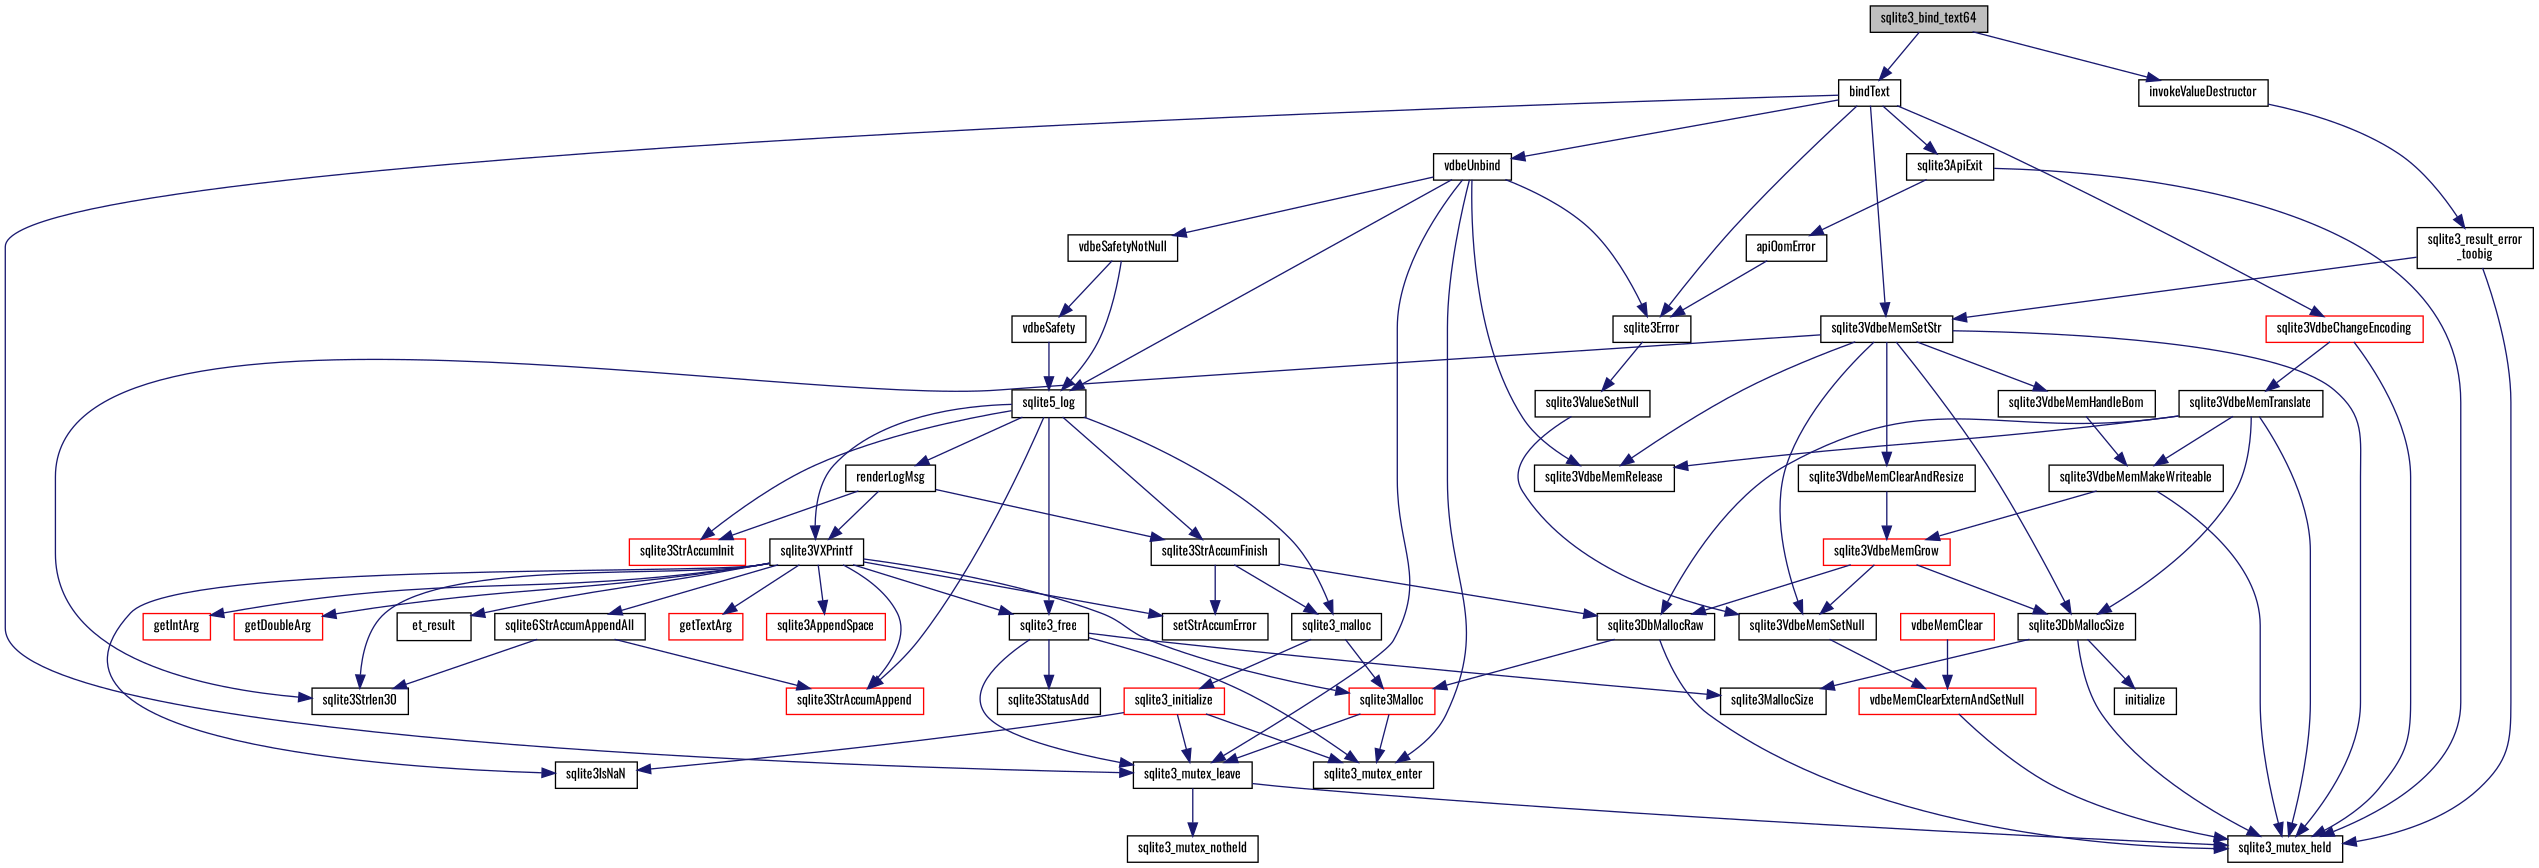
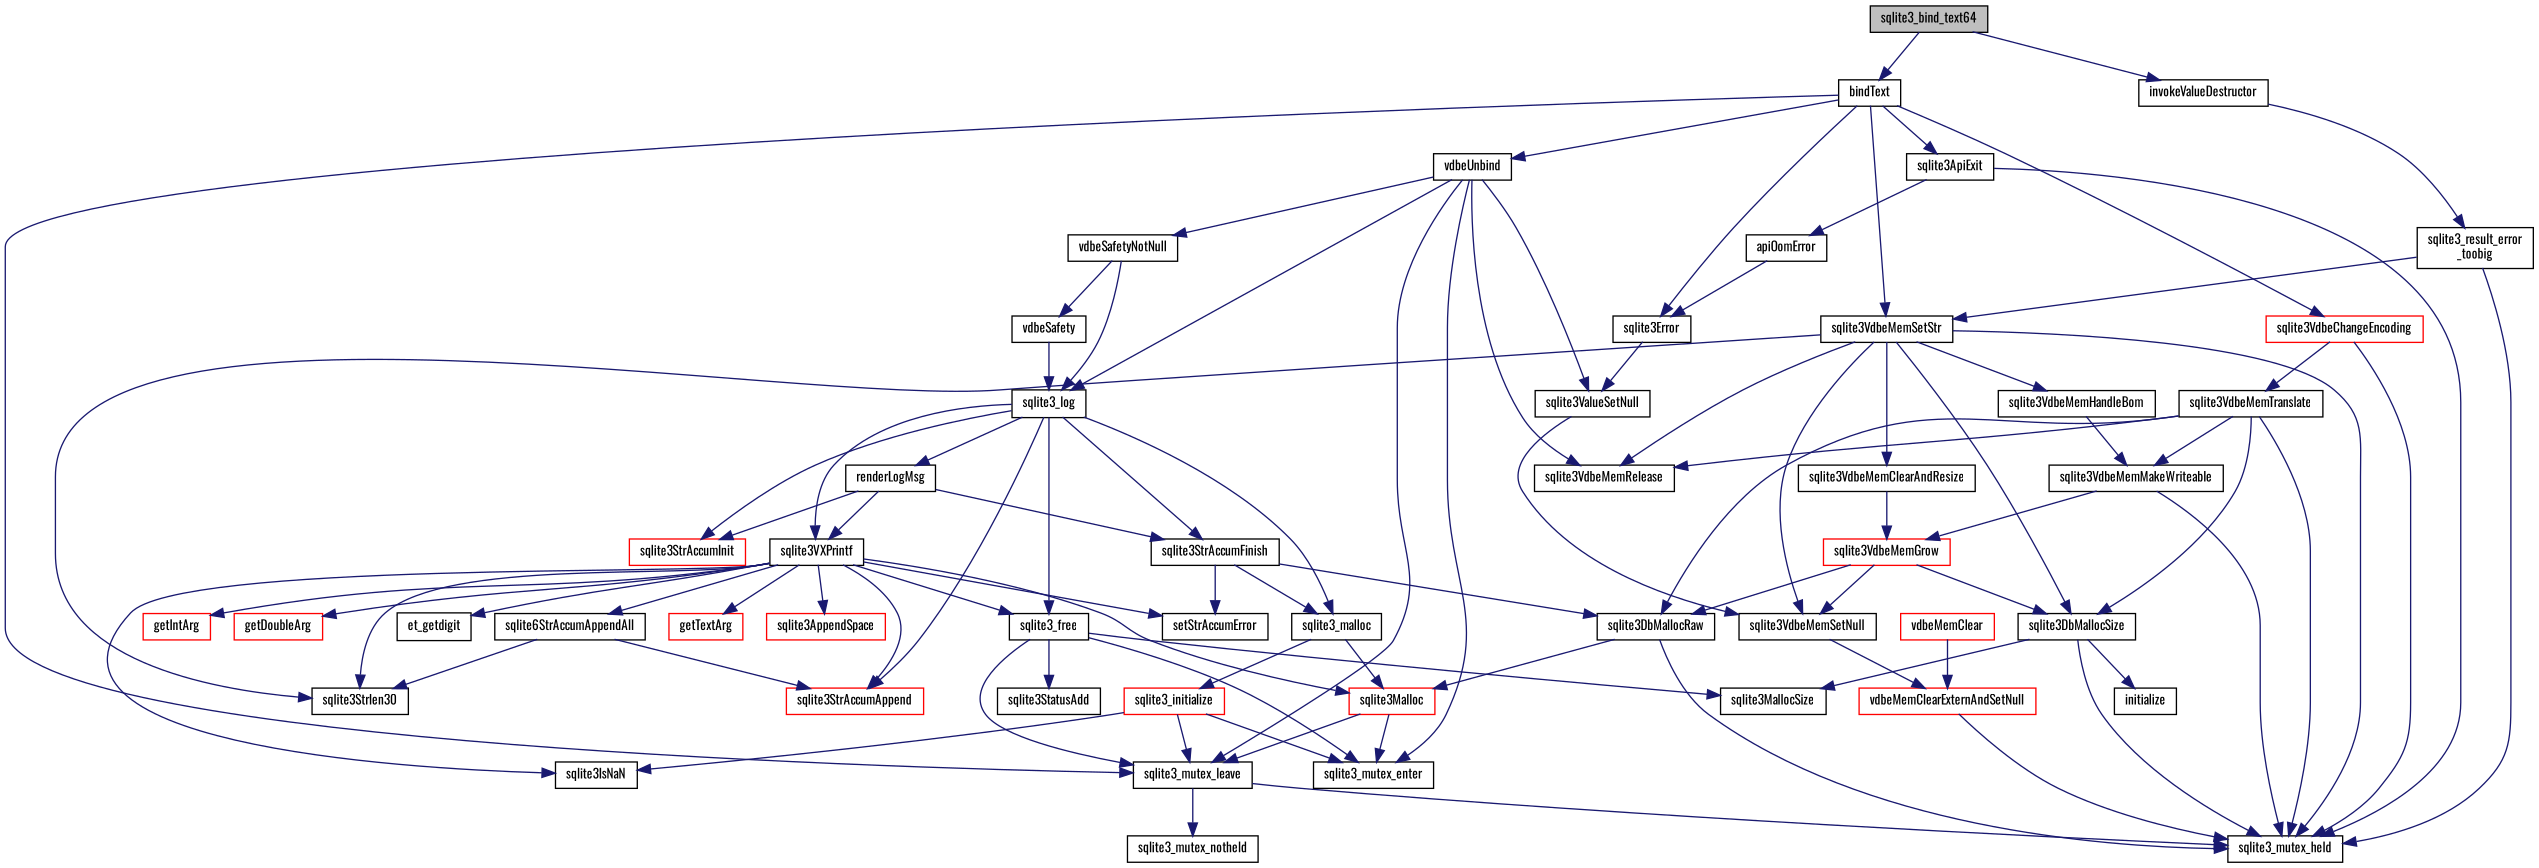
  digraph {
    fontname=Oswald
    rankdir=TB
    node [color=black fillcolor=white fontname=Oswald fontsize=10 shape=record style=filled]
    edge [color=midnightblue fontname=Oswald fontsize=10 labelfontname=FreeSans labelfontsize=10 style=solid]
    n1 [fillcolor=grey75 fontcolor=black height=0.2 label=sqlite3_bind_text64 width=0.4]
    n2 [height=0.2 label=invokeValueDestructor width=0.4]
    n3 [height=0.2 label=bindText width=0.4]
    n4 [height=0.2 label="sqlite3_result_error\l_toobig" width=0.4]
    n5 [height=0.2 label=sqlite3VdbeMemSetStr width=0.4]
    n6 [height=0.2 label=sqlite3_mutex_leave width=0.4]
    n7 [height=0.2 label=vdbeUnbind width=0.4]
    n8 [height=0.2 label=sqlite3Error width=0.4]
    n9 [color=red height=0.2 label=sqlite3VdbeChangeEncoding width=0.4]
    n10 [height=0.2 label=sqlite3ApiExit width=0.4]
    n11 [height=0.2 label=sqlite3_mutex_held width=0.4]
    n12 [height=0.2 label=sqlite3VdbeMemSetNull width=0.4]
    n13 [height=0.2 label=sqlite3Strlen30 width=0.4]
    n14 [height=0.2 label=sqlite3VdbeMemClearAndResize width=0.4]
    n15 [height=0.2 label=sqlite3DbMallocSize width=0.4]
    n16 [height=0.2 label=sqlite3VdbeMemRelease width=0.4]
    n17 [height=0.2 label=sqlite3VdbeMemHandleBom width=0.4]
    n18 [color=red height=0.2 label=vdbeMemClearExternAndSetNull width=0.4]
    n19 [color=red height=0.2 label=sqlite3VdbeMemGrow width=0.4]
    n20 [height=0.2 label=sqlite3MallocSize width=0.4]
    n21 [height=0.2 label=initialize width=0.4]
    n22 [height=0.2 label=sqlite3VdbeMemMakeWriteable width=0.4]
    n23 [height=0.2 label=sqlite3DbMallocRaw width=0.4]
    n24 [color=red height=0.2 label=sqlite3Malloc width=0.4]
    n25 [height=0.2 label=sqlite3_mutex_enter width=0.4]
    n26 [height=0.2 label=sqlite3_mutex_notheld width=0.4]
    n27 [color=red height=0.2 label=vdbeMemClear width=0.4]
    n28 [height=0.2 label=vdbeSafetyNotNull width=0.4]
-   n29 [height=0.2 label=sqlite5_log width=0.4]
+   n29 [height=0.2 label=sqlite3_log width=0.4]
    n30 [height=0.2 label=sqlite3ValueSetNull width=0.4]
    n31 [height=0.2 label=sqlite3VdbeMemTranslate width=0.4]
    n32 [height=0.2 label=apiOomError width=0.4]
    n33 [height=0.2 label=vdbeSafety width=0.4]
    n34 [height=0.2 label=renderLogMsg width=0.4]
    n35 [color=red height=0.2 label=sqlite3StrAccumInit width=0.4]
    n36 [height=0.2 label=sqlite3VXPrintf width=0.4]
    n37 [color=red height=0.2 label=sqlite3StrAccumAppend width=0.4]
    n38 [height=0.2 label=sqlite3_free width=0.4]
    n39 [height=0.2 label=sqlite3StrAccumFinish width=0.4]
    n40 [height=0.2 label=sqlite3_malloc width=0.4]
    n41 [color=red height=0.2 label=getIntArg width=0.4]
    n42 [height=0.2 label=setStrAccumError width=0.4]
    n43 [color=red height=0.2 label=getDoubleArg width=0.4]
    n44 [height=0.2 label=sqlite3IsNaN width=0.4]
-   n45 [height=0.2 label=et_result width=0.4]
+   n45 [height=0.2 label=et_getdigit width=0.4]
    n46 [color=red height=0.2 label=getTextArg width=0.4]
    n47 [height=0.2 label=sqlite6StrAccumAppendAll width=0.4]
    n48 [color=red height=0.2 label=sqlite3AppendSpace width=0.4]
    n49 [height=0.2 label=sqlite3StatusAdd width=0.4]
    n50 [color=red height=0.2 label=sqlite3_initialize width=0.4]
    n1 -> n2
    n1 -> n3
    n2 -> n4
    n3 -> n5
    n3 -> n6
    n3 -> n7
    n3 -> n8
    n3 -> n9
    n3 -> n10
    n4 -> n5
    n4 -> n11
    n5 -> n11
    n5 -> n12
    n5 -> n13
    n5 -> n14
    n5 -> n15
    n5 -> n16
    n5 -> n17
    n6 -> n11
    n6 -> n26
    n7 -> n6
-   n7 -> n8
+   n7 -> n30
    n7 -> n16
    n7 -> n25
    n7 -> n28
    n7 -> n29
    n8 -> n30
    n9 -> n11
    n9 -> n31
    n10 -> n11
    n10 -> n32
    n12 -> n18
    n14 -> n19
    n15 -> n11
    n15 -> n20
    n15 -> n21
    n17 -> n22
    n18 -> n11
    n19 -> n12
    n19 -> n15
    n19 -> n23
    n22 -> n11
    n22 -> n19
    n23 -> n11
    n23 -> n24
    n24 -> n6
    n24 -> n25
    n27 -> n18
    n28 -> n29
    n28 -> n33
    n29 -> n34
    n29 -> n35
    n29 -> n36
    n29 -> n37
    n29 -> n38
    n29 -> n39
    n29 -> n40
    n30 -> n12
    n31 -> n11
    n31 -> n15
    n31 -> n16
    n31 -> n22
    n31 -> n23
    n32 -> n8
    n33 -> n29
    n34 -> n35
    n34 -> n36
    n34 -> n39
    n36 -> n13
    n36 -> n24
    n36 -> n37
    n36 -> n38
    n36 -> n41
    n36 -> n42
    n36 -> n43
    n36 -> n44
    n36 -> n45
    n36 -> n46
    n36 -> n47
    n36 -> n48
    n38 -> n6
    n38 -> n20
    n38 -> n25
    n38 -> n49
    n39 -> n23
    n39 -> n40
    n39 -> n42
    n40 -> n24
    n40 -> n50
    n47 -> n13
    n47 -> n37
    n50 -> n6
    n50 -> n25
    n50 -> n44
  }
